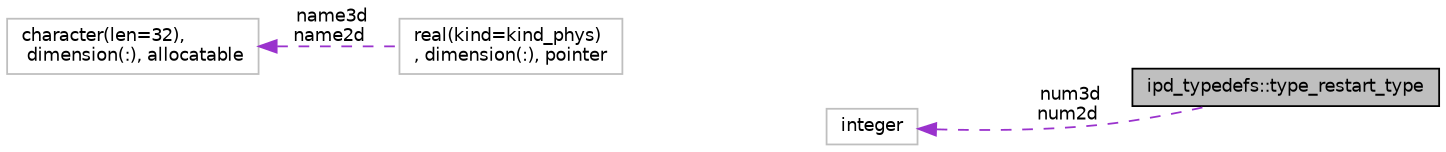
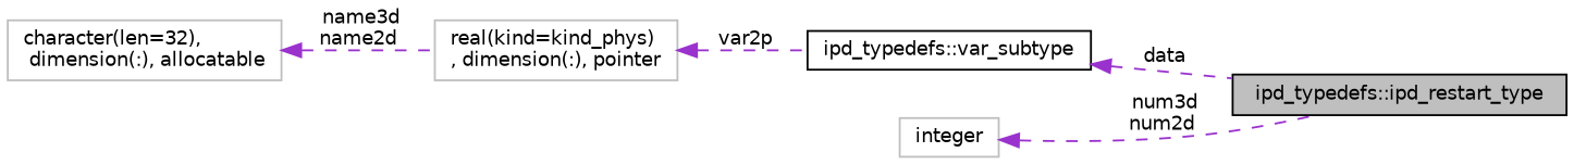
  digraph {
    rankdir=LR
    node [color=grey75 fillcolor=white fontname=Helvetica fontsize=10 shape=record style=filled]
    edge [color=darkorchid3 dir=back fontname=Helvetica fontsize=10 labelfontname=Helvetica labelfontsize=10 style=dashed]
-   n1 [color=black fillcolor=grey75 fontcolor=black height=0.2 label="ipd_typedefs::type_restart_type" width=0.4]
+   n1 [color=black fillcolor=grey75 fontcolor=black height=0.2 label="ipd_typedefs::ipd_restart_type" width=0.4]
+   n2 [color=black height=0.2 label="ipd_typedefs::var_subtype" width=0.4]
    n3 [height=0.2 label="real(kind=kind_phys)\l, dimension(:), pointer" width=0.4]
    n4 [height=0.2 label="character(len=32),\l dimension(:), allocatable" width=0.4]
    n5 [height=0.2 label=integer width=0.4]
+   n2 -> n1 [label=" data"]
+   n3 -> n2 [label=" var2p"]
    n4 -> n3 [label=" name3d\nname2d"]
    n5 -> n1 [label=" num3d\nnum2d"]
  }
